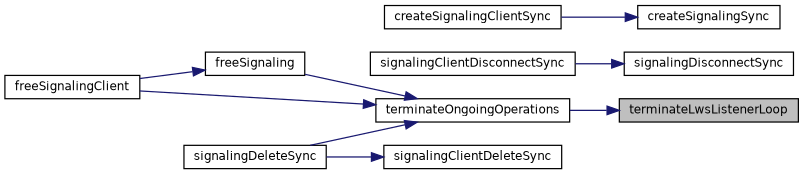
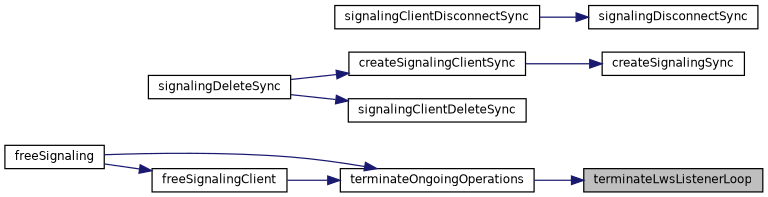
  digraph {
    rankdir=RL
    node [color=black fillcolor=white fontname=Helvetica fontsize=10 shape=record style=filled]
    edge [color=midnightblue dir=back fontname=Helvetica fontsize=10 labelfontname=Helvetica labelfontsize=10 style=solid]
    n1 [fillcolor=grey75 fontcolor=black height=0.2 label=terminateLwsListenerLoop width=0.4]
    n2 [height=0.2 label=terminateOngoingOperations width=0.4]
    n3 [height=0.2 label=freeSignaling width=0.4]
    n4 [height=0.2 label=signalingDeleteSync width=0.4]
    n5 [height=0.2 label=freeSignalingClient width=0.4]
    n6 [height=0.2 label=signalingDisconnectSync width=0.4]
    n7 [height=0.2 label=signalingClientDisconnectSync width=0.4]
    n8 [height=0.2 label=createSignalingClientSync width=0.4]
    n9 [height=0.2 label=createSignalingSync width=0.4]
    n10 [height=0.2 label=signalingClientDeleteSync width=0.4]
    n1 -> n2
    n2 -> n3
-   n2 -> n4
+   n8 -> n4
    n2 -> n5
-   n3 -> n5
+   n5 -> n3
    n6 -> n7
    n9 -> n8
    n10 -> n4
  }
